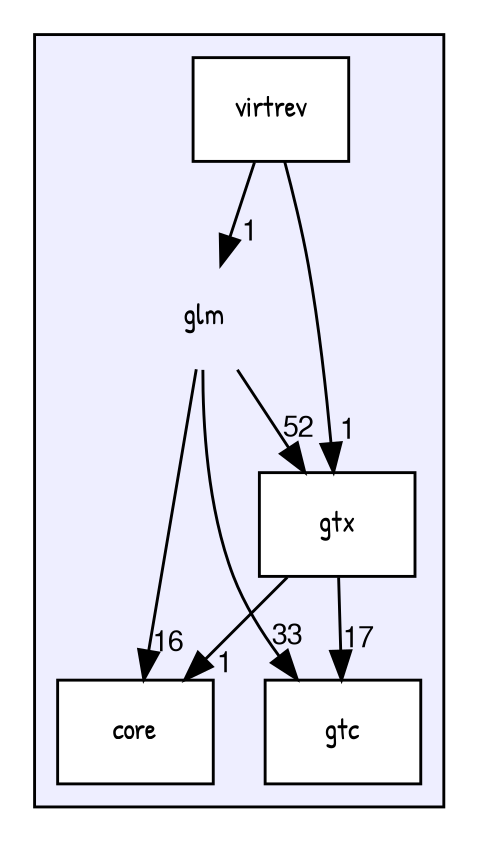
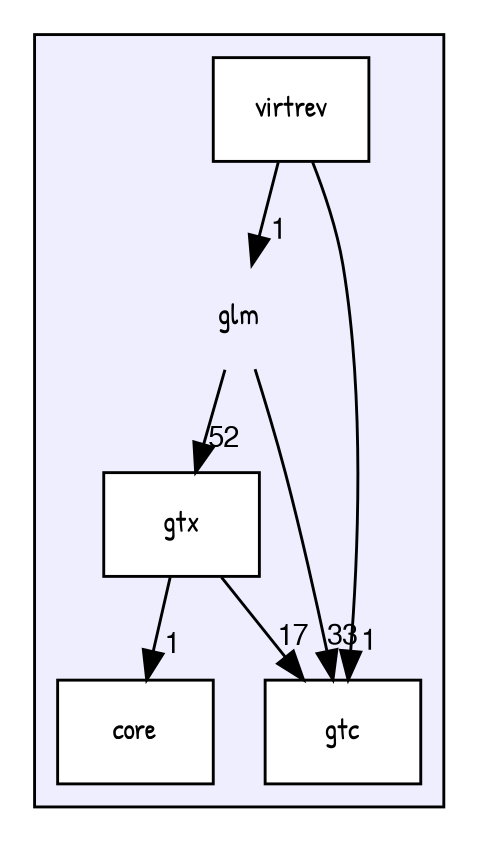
  digraph {
    compound=true
    fontname="Patrick Hand"
    node [fontname="Patrick Hand" fontsize=10 shape=box color=black fillcolor=white style=filled]
    edge [fontname="Patrick Hand" headlabel=1 labeldistance=1.5 labelfontname=FreeSans labelfontsize=10]
    n1 [label=glm shape=plaintext color="" fillcolor="" style=""]
    n2 [label=core]
    n3 [label=gtc]
    n4 [label=gtx]
    n5 [label=virtrev]
    subgraph cluster_1 {
      bgcolor="#eeeeff"
      pencolor=black
      n1
      n2
      n3
      n4
      n5
    }
-   n1 -> n2 [headlabel=16]
    n1 -> n3 [headlabel=33]
    n1 -> n4 [headlabel=52]
    n4 -> n2
    n4 -> n3 [headlabel=17]
    n5 -> n1
-   n5 -> n4
+   n5 -> n3
  }
